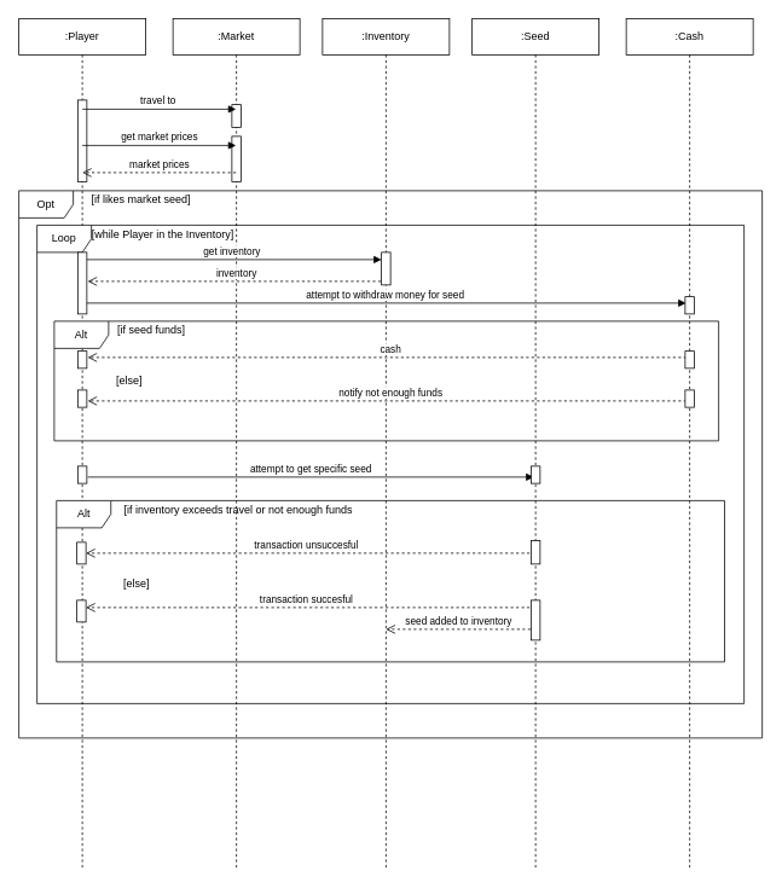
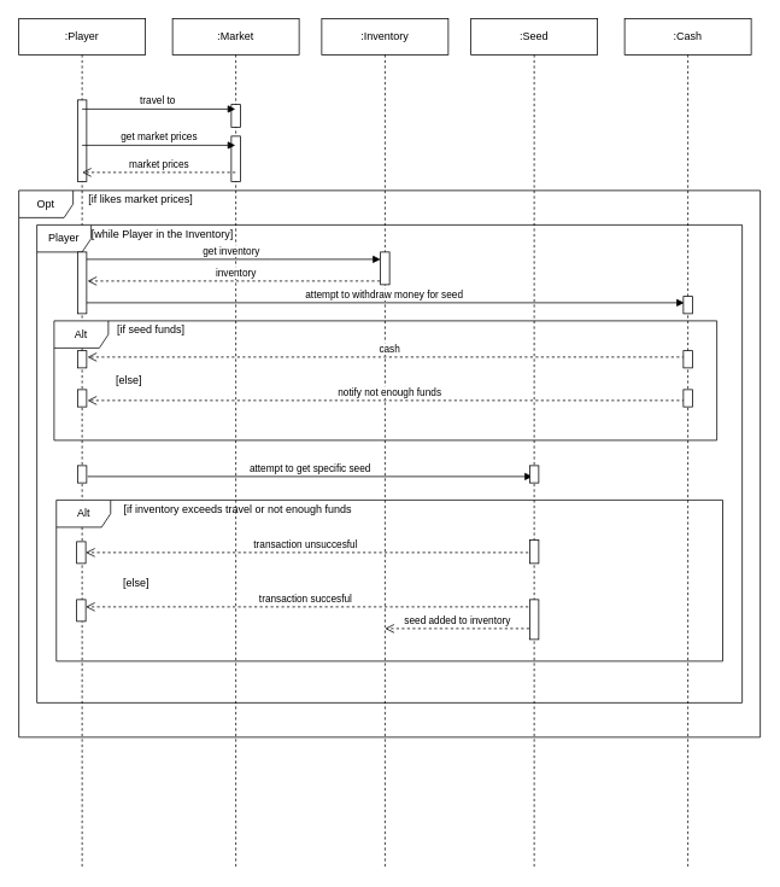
  <mxCell id="0" />
  <mxCell id="1" parent="0" />
  <mxCell id="2" value=":Player" style="shape=umlLifeline;perimeter=lifelinePerimeter;whiteSpace=wrap;html=1;container=1;collapsible=0;recursiveResize=0;outlineConnect=0;" parent="1" vertex="1"><mxGeometry x="20" y="20" width="140" height="938" as="geometry" /></mxCell>
  <mxCell id="3" value="" style="html=1;points=[];perimeter=orthogonalPerimeter;" parent="2" vertex="1"><mxGeometry x="65" y="90" width="10" height="90" as="geometry" /></mxCell>
  <mxCell id="4" value=":Market" style="shape=umlLifeline;perimeter=lifelinePerimeter;whiteSpace=wrap;html=1;container=1;collapsible=0;recursiveResize=0;outlineConnect=0;" parent="1" vertex="1"><mxGeometry x="190" y="20" width="140" height="938" as="geometry" /></mxCell>
  <mxCell id="5" value="" style="html=1;points=[];perimeter=orthogonalPerimeter;" parent="4" vertex="1"><mxGeometry x="65" y="95" width="10" height="25" as="geometry" /></mxCell>
  <mxCell id="6" value="" style="html=1;points=[];perimeter=orthogonalPerimeter;" parent="4" vertex="1"><mxGeometry x="65" y="130" width="10" height="50" as="geometry" /></mxCell>
  <mxCell id="7" value=":Inventory" style="shape=umlLifeline;perimeter=lifelinePerimeter;whiteSpace=wrap;html=1;container=1;collapsible=0;recursiveResize=0;outlineConnect=0;" parent="1" vertex="1"><mxGeometry x="355" y="20" width="140" height="938" as="geometry" /></mxCell>
  <mxCell id="8" value=":Seed" style="shape=umlLifeline;perimeter=lifelinePerimeter;whiteSpace=wrap;html=1;container=1;collapsible=0;recursiveResize=0;outlineConnect=0;" parent="1" vertex="1"><mxGeometry x="520" y="20" width="140" height="938" as="geometry" /></mxCell>
  <mxCell id="9" value=":Cash" style="shape=umlLifeline;perimeter=lifelinePerimeter;whiteSpace=wrap;html=1;container=1;collapsible=0;recursiveResize=0;outlineConnect=0;" parent="1" vertex="1"><mxGeometry x="690" y="20" width="140" height="938" as="geometry" /></mxCell>
  <mxCell id="10" value="travel to&amp;nbsp;" style="html=1;verticalAlign=bottom;endArrow=block;" parent="1" target="4" edge="1"><mxGeometry width="80" relative="1" as="geometry"><mxPoint x="90" y="120" as="sourcePoint" /><mxPoint x="170" y="120" as="targetPoint" /></mxGeometry></mxCell>
  <mxCell id="11" value="get market prices" style="html=1;verticalAlign=bottom;endArrow=block;" parent="1" edge="1"><mxGeometry width="80" relative="1" as="geometry"><mxPoint x="90" y="160" as="sourcePoint" /><mxPoint x="259.5" y="160" as="targetPoint" /></mxGeometry></mxCell>
  <mxCell id="12" value="market prices" style="html=1;verticalAlign=bottom;endArrow=open;dashed=1;endSize=8;" parent="1" source="4" edge="1"><mxGeometry relative="1" as="geometry"><mxPoint x="170" y="190" as="sourcePoint" /><mxPoint x="90" y="190" as="targetPoint" /></mxGeometry></mxCell>
  <mxCell id="13" value="Opt" style="shape=umlFrame;whiteSpace=wrap;html=1;" parent="1" vertex="1"><mxGeometry x="20" y="210" width="820" height="604" as="geometry" /></mxCell>
- <mxCell id="14" value="[if likes market seed]" style="text;html=1;strokeColor=none;fillColor=none;align=center;verticalAlign=middle;whiteSpace=wrap;rounded=0;" parent="1" vertex="1"><mxGeometry x="80" y="210" width="150" height="20" as="geometry" /></mxCell>
- <mxCell id="15" value="Loop" style="shape=umlFrame;whiteSpace=wrap;html=1;" parent="1" vertex="1"><mxGeometry x="40" y="248" width="780" height="528" as="geometry" /></mxCell>
+ <mxCell id="14" value="[if likes market prices]" style="text;html=1;strokeColor=none;fillColor=none;align=center;verticalAlign=middle;whiteSpace=wrap;rounded=0;" parent="1" vertex="1"><mxGeometry x="80" y="210" width="150" height="20" as="geometry" /></mxCell>
+ <mxCell id="15" value="Player" style="shape=umlFrame;whiteSpace=wrap;html=1;" parent="1" vertex="1"><mxGeometry x="40" y="248" width="780" height="528" as="geometry" /></mxCell>
  <mxCell id="16" value="[while Player in the Inventory]" style="text;html=1;strokeColor=none;fillColor=none;align=center;verticalAlign=middle;whiteSpace=wrap;rounded=0;" parent="1" vertex="1"><mxGeometry x="20" y="238" width="317.5" height="40" as="geometry" /></mxCell>
  <mxCell id="17" value="get inventory" style="html=1;verticalAlign=bottom;endArrow=block;" parent="1" edge="1"><mxGeometry width="80" relative="1" as="geometry"><mxPoint x="90.25" y="286" as="sourcePoint" /><mxPoint x="420" y="286" as="targetPoint" /><Array as="points"><mxPoint x="290.25" y="286" /></Array></mxGeometry></mxCell>
  <mxCell id="18" value="inventory" style="html=1;verticalAlign=bottom;endArrow=open;dashed=1;endSize=8;" parent="1" edge="1"><mxGeometry relative="1" as="geometry"><mxPoint x="425.33" y="310" as="sourcePoint" /><mxPoint x="96" y="310" as="targetPoint" /></mxGeometry></mxCell>
  <mxCell id="19" value="attempt to get specific seed" style="html=1;verticalAlign=bottom;endArrow=block;" parent="1" edge="1"><mxGeometry width="80" relative="1" as="geometry"><mxPoint x="96" y="526" as="sourcePoint" /><mxPoint x="588" y="526" as="targetPoint" /></mxGeometry></mxCell>
  <mxCell id="20" value="attempt to withdraw money for seed" style="html=1;verticalAlign=bottom;endArrow=block;" parent="1" edge="1"><mxGeometry width="80" relative="1" as="geometry"><mxPoint x="92.25" y="334" as="sourcePoint" /><mxPoint x="756" y="334" as="targetPoint" /></mxGeometry></mxCell>
  <mxCell id="21" value="cash" style="html=1;verticalAlign=bottom;endArrow=open;dashed=1;endSize=8;" parent="1" edge="1"><mxGeometry relative="1" as="geometry"><mxPoint x="762.5" y="394" as="sourcePoint" /><mxPoint x="96" y="394" as="targetPoint" /></mxGeometry></mxCell>
  <mxCell id="22" value="Alt" style="shape=umlFrame;whiteSpace=wrap;html=1;" parent="1" vertex="1"><mxGeometry x="59" y="354" width="733" height="132" as="geometry" /></mxCell>
  <mxCell id="23" value="notify not enough funds" style="html=1;verticalAlign=bottom;endArrow=open;dashed=1;endSize=8;" parent="1" edge="1"><mxGeometry relative="1" as="geometry"><mxPoint x="762.5" y="442" as="sourcePoint" /><mxPoint x="96" y="442" as="targetPoint" /></mxGeometry></mxCell>
  <mxCell id="24" value="[if seed funds]&amp;nbsp;" style="text;html=1;strokeColor=none;fillColor=none;align=center;verticalAlign=middle;whiteSpace=wrap;rounded=0;" parent="1" vertex="1"><mxGeometry x="120" y="354" width="96" height="20" as="geometry" /></mxCell>
  <mxCell id="25" value="[else]" style="text;html=1;strokeColor=none;fillColor=none;align=center;verticalAlign=middle;whiteSpace=wrap;rounded=0;" parent="1" vertex="1"><mxGeometry x="94" y="410" width="96" height="20" as="geometry" /></mxCell>
  <mxCell id="26" value="Alt" style="shape=umlFrame;whiteSpace=wrap;html=1;" parent="1" vertex="1"><mxGeometry x="61.5" y="552" width="737" height="178" as="geometry" /></mxCell>
  <mxCell id="27" value="[if inventory exceeds travel or not enough funds&amp;nbsp;" style="text;html=1;strokeColor=none;fillColor=none;align=center;verticalAlign=middle;whiteSpace=wrap;rounded=0;" parent="1" vertex="1"><mxGeometry x="120" y="552" width="288" height="20" as="geometry" /></mxCell>
  <mxCell id="28" value="transaction unsuccesful" style="html=1;verticalAlign=bottom;endArrow=open;dashed=1;endSize=8;" parent="1" edge="1"><mxGeometry x="0.023" relative="1" as="geometry"><mxPoint x="589.5" y="610" as="sourcePoint" /><mxPoint x="94" y="610" as="targetPoint" /><Array as="points"><mxPoint x="384" y="610" /></Array><mxPoint as="offset" /></mxGeometry></mxCell>
  <mxCell id="29" value="seed added to inventory" style="html=1;verticalAlign=bottom;endArrow=open;dashed=1;endSize=8;" parent="1" edge="1"><mxGeometry x="0.003" relative="1" as="geometry"><mxPoint x="584.5" y="694" as="sourcePoint" /><mxPoint x="425" y="694" as="targetPoint" /><mxPoint as="offset" /></mxGeometry></mxCell>
  <mxCell id="30" value="[else]" style="text;html=1;strokeColor=none;fillColor=none;align=center;verticalAlign=middle;whiteSpace=wrap;rounded=0;" parent="1" vertex="1"><mxGeometry x="120" y="634" width="60" height="20" as="geometry" /></mxCell>
  <mxCell id="31" value="transaction succesful" style="html=1;verticalAlign=bottom;endArrow=open;dashed=1;endSize=8;" parent="1" edge="1"><mxGeometry x="0.023" relative="1" as="geometry"><mxPoint x="589.5" y="670" as="sourcePoint" /><mxPoint x="94" y="670" as="targetPoint" /><Array as="points"><mxPoint x="384" y="670" /></Array><mxPoint as="offset" /></mxGeometry></mxCell>
  <mxCell id="32" value="" style="html=1;points=[];perimeter=orthogonalPerimeter;" parent="1" vertex="1"><mxGeometry x="420" y="278" width="10" height="36" as="geometry" /></mxCell>
  <mxCell id="33" value="" style="html=1;points=[];perimeter=orthogonalPerimeter;" parent="1" vertex="1"><mxGeometry x="85" y="278" width="10" height="68" as="geometry" /></mxCell>
  <mxCell id="34" value="" style="html=1;points=[];perimeter=orthogonalPerimeter;" parent="1" vertex="1"><mxGeometry x="755" y="387" width="10" height="19" as="geometry" /></mxCell>
  <mxCell id="35" value="" style="html=1;points=[];perimeter=orthogonalPerimeter;" parent="1" vertex="1"><mxGeometry x="85" y="387" width="10" height="19" as="geometry" /></mxCell>
  <mxCell id="36" value="" style="html=1;points=[];perimeter=orthogonalPerimeter;" parent="1" vertex="1"><mxGeometry x="84" y="598" width="10" height="24" as="geometry" /></mxCell>
  <mxCell id="37" value="" style="html=1;points=[];perimeter=orthogonalPerimeter;" parent="1" vertex="1"><mxGeometry x="585" y="596" width="10" height="26" as="geometry" /></mxCell>
  <mxCell id="38" value="" style="html=1;points=[];perimeter=orthogonalPerimeter;" parent="1" vertex="1"><mxGeometry x="755" y="430" width="10" height="19" as="geometry" /></mxCell>
  <mxCell id="39" value="" style="html=1;points=[];perimeter=orthogonalPerimeter;" parent="1" vertex="1"><mxGeometry x="85" y="430" width="10" height="19" as="geometry" /></mxCell>
  <mxCell id="40" value="" style="html=1;points=[];perimeter=orthogonalPerimeter;" parent="1" vertex="1"><mxGeometry x="755" y="327" width="10" height="19" as="geometry" /></mxCell>
  <mxCell id="41" value="" style="html=1;points=[];perimeter=orthogonalPerimeter;" parent="1" vertex="1"><mxGeometry x="85" y="514" width="10" height="19" as="geometry" /></mxCell>
  <mxCell id="42" value="" style="html=1;points=[];perimeter=orthogonalPerimeter;" parent="1" vertex="1"><mxGeometry x="585" y="514" width="10" height="19" as="geometry" /></mxCell>
  <mxCell id="43" value="" style="html=1;points=[];perimeter=orthogonalPerimeter;" parent="1" vertex="1"><mxGeometry x="585" y="662" width="10" height="44" as="geometry" /></mxCell>
  <mxCell id="44" value="" style="html=1;points=[];perimeter=orthogonalPerimeter;" parent="1" vertex="1"><mxGeometry x="84" y="662" width="10" height="24" as="geometry" /></mxCell>
